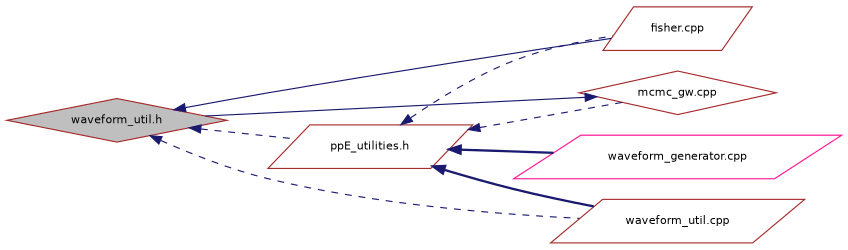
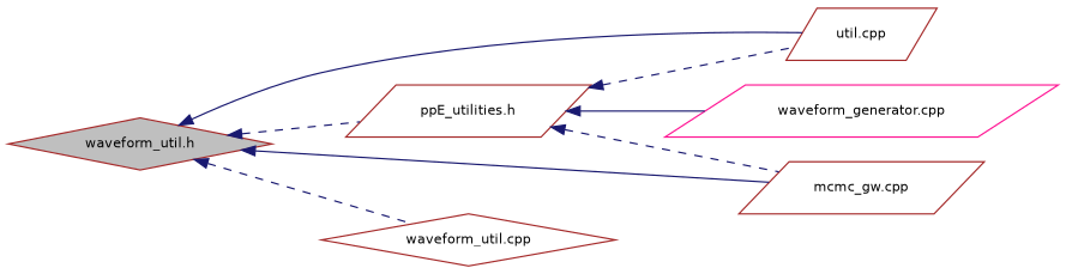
  digraph {
    rankdir=LR
    node [color=brown fillcolor=white fontname=Helvetica fontsize=10 shape=diamond style=filled]
    edge [color=midnightblue dir=back fontname=Helvetica fontsize=10 labelfontname=Helvetica labelfontsize=10 style=dashed]
    n1 [fillcolor=grey75 fontcolor=black height=0.2 label="waveform_util.h" width=0.4]
-   n2 [height=0.2 label="fisher.cpp" shape=parallelogram width=0.4]
-   n3 [height=0.2 label="mcmc_gw.cpp" width=0.4]
-   n4 [height=0.2 label="waveform_util.cpp" shape=parallelogram width=0.4]
+   n2 [height=0.2 label="util.cpp" shape=parallelogram width=0.4]
+   n3 [height=0.2 label="mcmc_gw.cpp" shape=parallelogram width=0.4]
+   n4 [height=0.2 label="waveform_util.cpp" width=0.4]
    n5 [height=0.2 label="ppE_utilities.h" shape=parallelogram width=0.4]
    n6 [color=deeppink height=0.2 label="waveform_generator.cpp" shape=parallelogram width=0.4]
    n1 -> n2 [style=solid]
-   n3 -> n1 [style=solid]
+   n1 -> n3 [style=solid]
    n1 -> n4
    n1 -> n5
    n5 -> n2
    n5 -> n3
-   n5 -> n4 [style=bold]
-   n5 -> n6 [style=bold]
+   n5 -> n6 [style=solid]
  }
